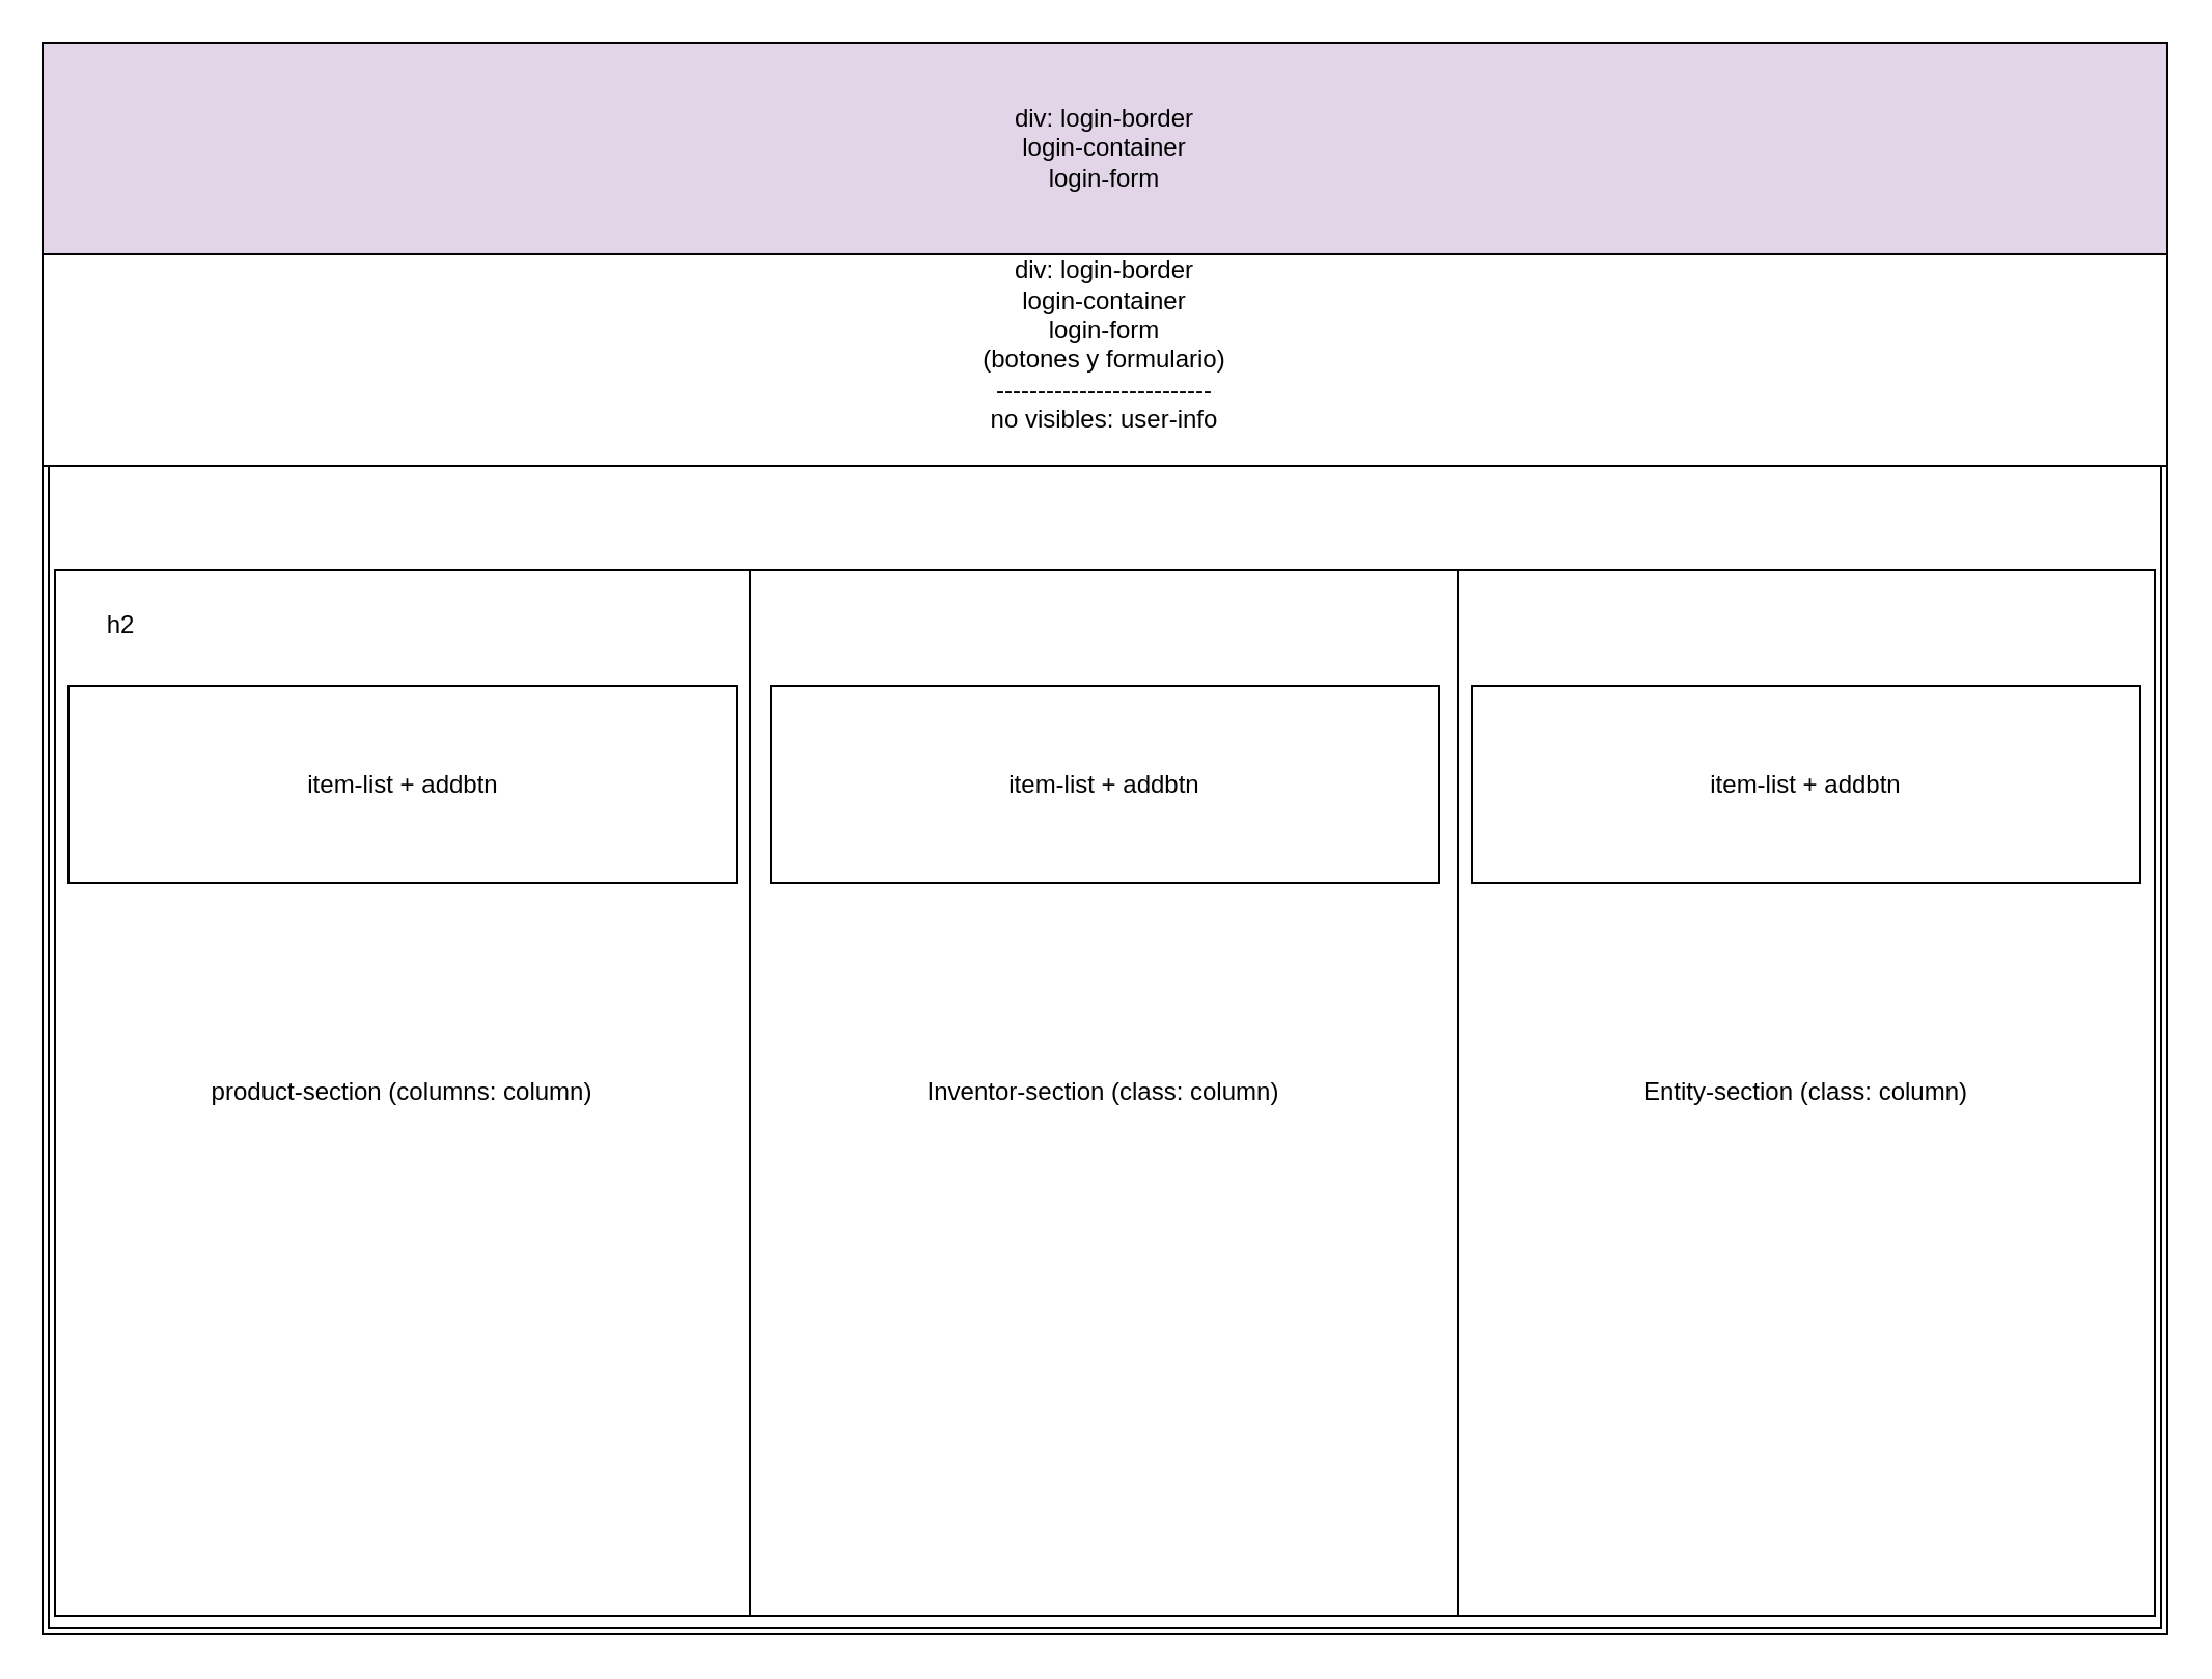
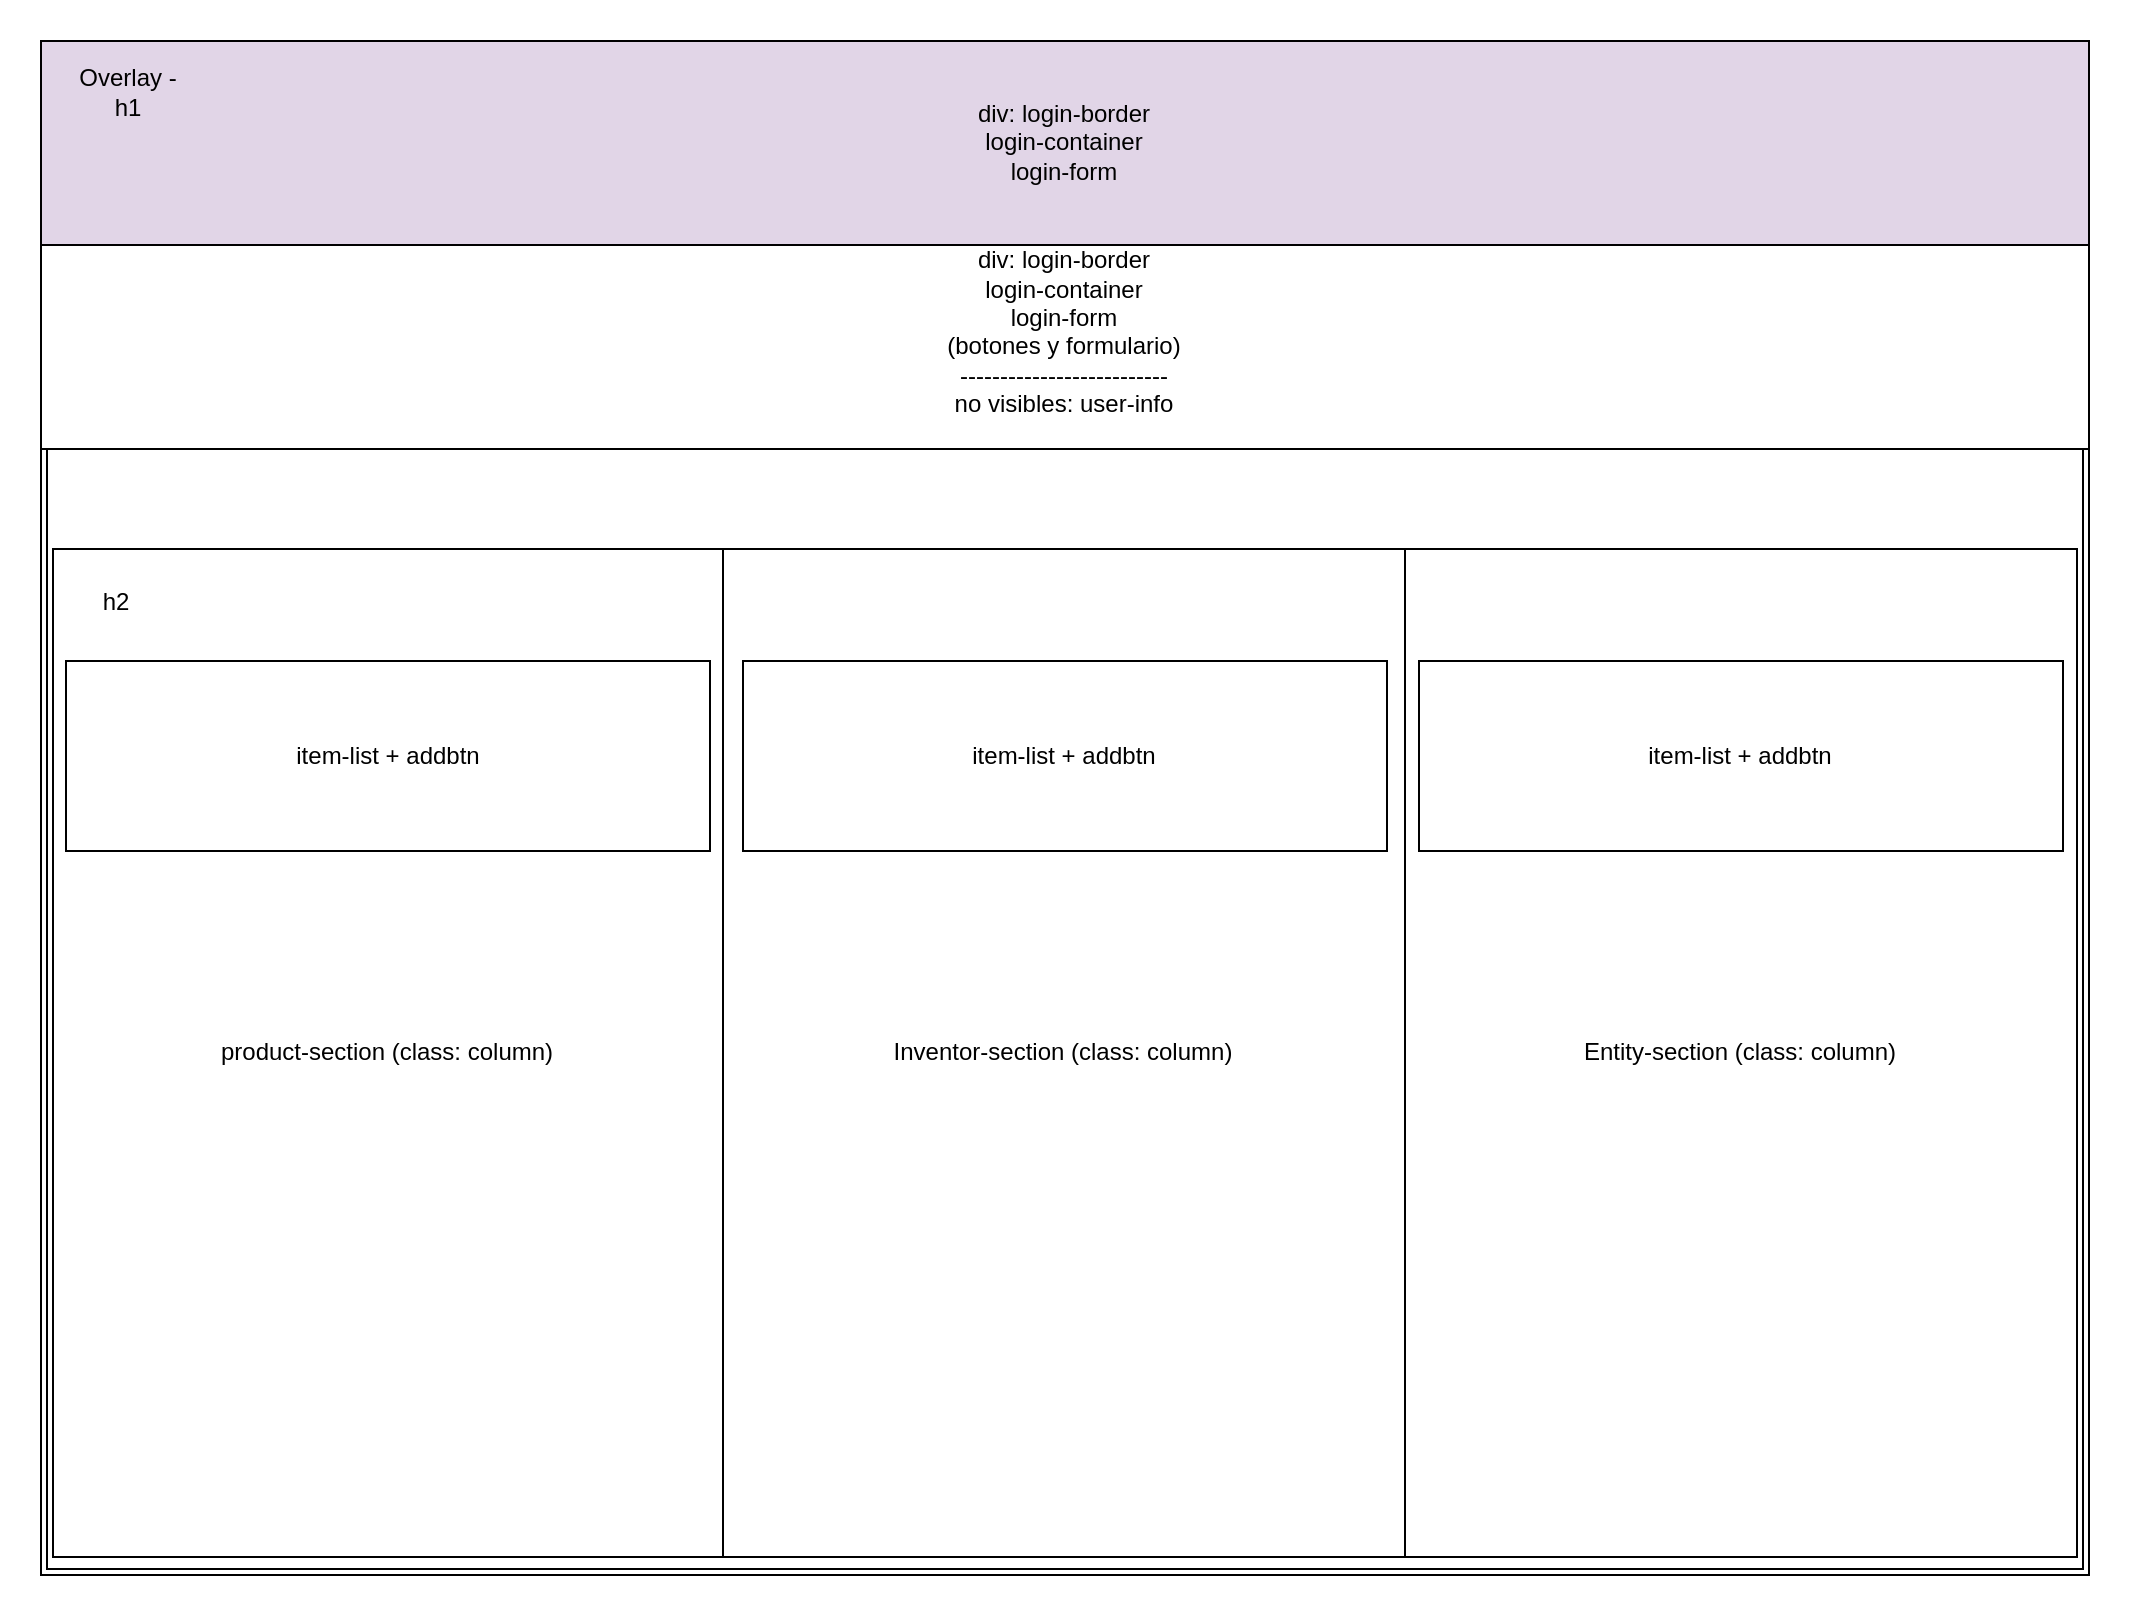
  <mxCell id="0" />
  <mxCell id="1" parent="0" />
  <mxCell id="2" value="" style="rounded=0;whiteSpace=wrap;html=1;movable=0;resizable=0;rotatable=0;deletable=0;editable=0;locked=1;connectable=0;" vertex="1" parent="1"><mxGeometry x="20" y="20" width="1024" height="767" as="geometry" /></mxCell>
  <mxCell id="3" value="div: login-border&lt;div&gt;login-container&lt;/div&gt;&lt;div&gt;login-form&lt;/div&gt;" style="rounded=0;whiteSpace=wrap;html=1;fillColor=#e1d5e7;" vertex="1" parent="1"><mxGeometry x="20" y="20" width="1024" height="102" as="geometry" /></mxCell>
+ <mxCell id="4" value="Overlay - h1" style="text;html=1;align=center;verticalAlign=middle;whiteSpace=wrap;rounded=0;" vertex="1" parent="1"><mxGeometry x="34" y="31" width="60" height="30" as="geometry" /></mxCell>
  <mxCell id="5" value="div: login-border&lt;div&gt;login-container&lt;/div&gt;&lt;div&gt;login-form&lt;/div&gt;&lt;div&gt;(botones y formulario)&lt;/div&gt;&lt;div&gt;--------------------------&lt;/div&gt;&lt;div&gt;no visibles: user-info&lt;/div&gt;&lt;div&gt;&lt;br&gt;&lt;/div&gt;" style="rounded=0;whiteSpace=wrap;html=1;" vertex="1" parent="1"><mxGeometry x="20" y="122" width="1024" height="102" as="geometry" /></mxCell>
  <mxCell id="6" value="Div: columns-container" style="rounded=0;whiteSpace=wrap;html=1;align=center;movable=1;resizable=1;rotatable=1;deletable=1;editable=1;locked=0;connectable=1;" vertex="1" parent="1"><mxGeometry x="23" y="224" width="1018" height="560" as="geometry" /></mxCell>
- <mxCell id="7" value="product-section (columns: column)" style="rounded=0;whiteSpace=wrap;html=1;" vertex="1" parent="1"><mxGeometry x="26" y="274" width="335" height="504" as="geometry" /></mxCell>
+ <mxCell id="7" value="product-section (class: column)" style="rounded=0;whiteSpace=wrap;html=1;" vertex="1" parent="1"><mxGeometry x="26" y="274" width="335" height="504" as="geometry" /></mxCell>
  <mxCell id="8" value="Inventor-section (class: column)" style="rounded=0;whiteSpace=wrap;html=1;" vertex="1" parent="1"><mxGeometry x="361" y="274" width="341" height="504" as="geometry" /></mxCell>
  <mxCell id="9" value="Entity-section (class: column)" style="rounded=0;whiteSpace=wrap;html=1;" vertex="1" parent="1"><mxGeometry x="702" y="274" width="336" height="504" as="geometry" /></mxCell>
  <mxCell id="10" value="h2" style="text;html=1;align=center;verticalAlign=middle;whiteSpace=wrap;rounded=0;" vertex="1" parent="1"><mxGeometry x="28" y="286" width="60" height="30" as="geometry" /></mxCell>
  <mxCell id="11" value="item-list + addbtn" style="rounded=0;whiteSpace=wrap;html=1;" vertex="1" parent="1"><mxGeometry x="32.5" y="330" width="322" height="95" as="geometry" /></mxCell>
  <mxCell id="12" value="item-list + addbtn" style="rounded=0;whiteSpace=wrap;html=1;" vertex="1" parent="1"><mxGeometry x="371" y="330" width="322" height="95" as="geometry" /></mxCell>
  <mxCell id="13" value="item-list + addbtn" style="rounded=0;whiteSpace=wrap;html=1;" vertex="1" parent="1"><mxGeometry x="709" y="330" width="322" height="95" as="geometry" /></mxCell>
